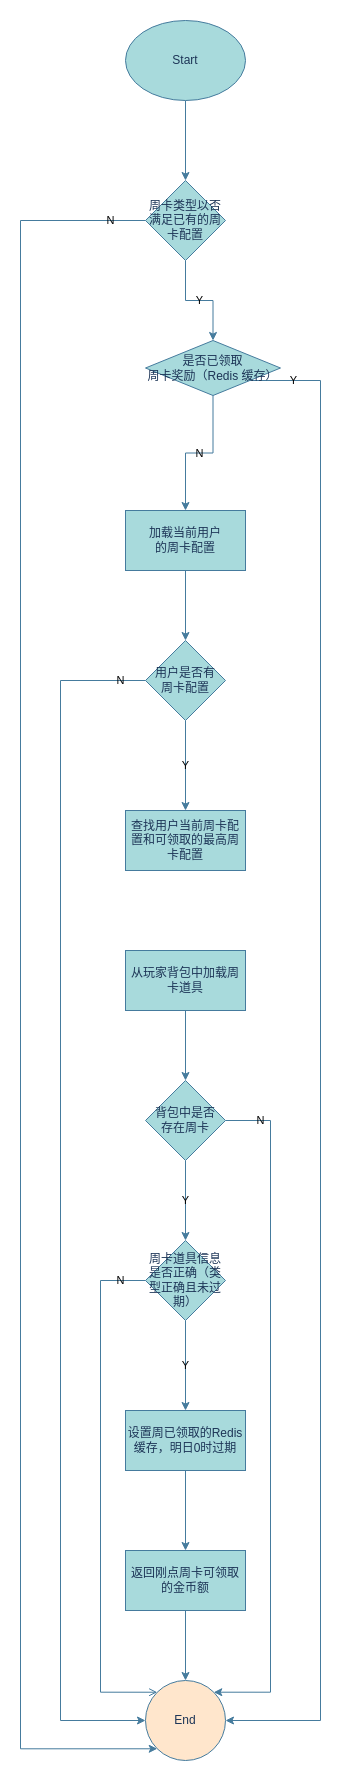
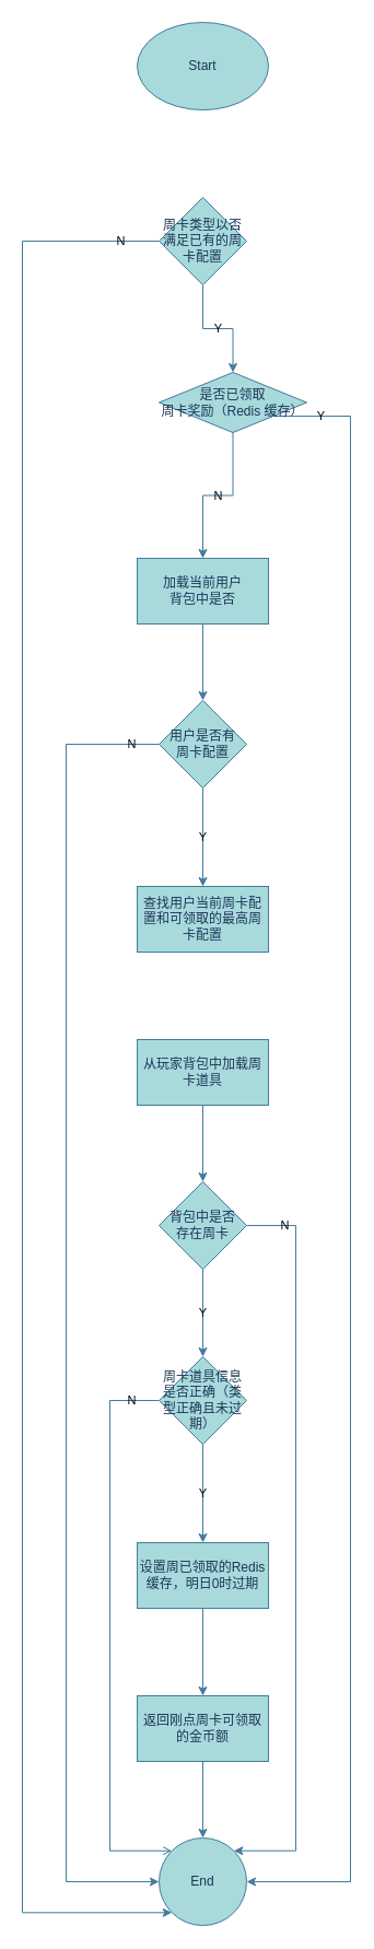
  <mxCell id="0" />
  <mxCell id="1" parent="0" />
- <mxCell id="2" value="" style="edgeStyle=orthogonalEdgeStyle;rounded=0;orthogonalLoop=1;jettySize=auto;html=1;labelBackgroundColor=none;strokeColor=#457B9D;fontColor=default;" edge="1" parent="1" source="3" target="6"><mxGeometry relative="1" as="geometry" /></mxCell>
  <mxCell id="3" value="Start" style="ellipse;whiteSpace=wrap;html=1;labelBackgroundColor=none;fillColor=#A8DADC;strokeColor=#457B9D;fontColor=#1D3557;" vertex="1" parent="1"><mxGeometry x="125" y="20" width="120" height="80" as="geometry" /></mxCell>
  <mxCell id="4" value="Y" style="edgeStyle=orthogonalEdgeStyle;rounded=0;orthogonalLoop=1;jettySize=auto;html=1;labelBackgroundColor=none;strokeColor=#457B9D;fontColor=default;" edge="1" parent="1" source="6" target="9"><mxGeometry relative="1" as="geometry" /></mxCell>
  <mxCell id="5" value="N" style="edgeStyle=orthogonalEdgeStyle;rounded=0;orthogonalLoop=1;jettySize=auto;html=1;entryX=0;entryY=1;entryDx=0;entryDy=0;labelBackgroundColor=none;strokeColor=#457B9D;fontColor=default;" edge="1" parent="1" source="6" target="28"><mxGeometry x="-0.961" relative="1" as="geometry"><Array as="points"><mxPoint x="20" y="220" /><mxPoint x="20" y="1748" /></Array><mxPoint as="offset" /></mxGeometry></mxCell>
  <mxCell id="6" value="周卡类型以否满足已有的周卡配置" style="rhombus;whiteSpace=wrap;html=1;labelBackgroundColor=none;fillColor=#A8DADC;strokeColor=#457B9D;fontColor=#1D3557;" vertex="1" parent="1"><mxGeometry x="145" y="180" width="80" height="80" as="geometry" /></mxCell>
  <mxCell id="7" value="N" style="edgeStyle=orthogonalEdgeStyle;rounded=0;orthogonalLoop=1;jettySize=auto;html=1;labelBackgroundColor=none;strokeColor=#457B9D;fontColor=default;" edge="1" parent="1" source="9" target="11"><mxGeometry relative="1" as="geometry" /></mxCell>
  <mxCell id="8" value="Y" style="edgeStyle=orthogonalEdgeStyle;rounded=0;orthogonalLoop=1;jettySize=auto;html=1;entryX=1;entryY=0.5;entryDx=0;entryDy=0;labelBackgroundColor=none;strokeColor=#457B9D;fontColor=default;" edge="1" parent="1" source="9" target="28"><mxGeometry x="-0.941" relative="1" as="geometry"><Array as="points"><mxPoint x="320" y="380" /><mxPoint x="320" y="1720" /></Array><mxPoint as="offset" /></mxGeometry></mxCell>
  <mxCell id="9" value="是否已领取&lt;br&gt;周卡奖励（Redis 缓存）" style="rhombus;whiteSpace=wrap;html=1;labelBackgroundColor=none;fillColor=#A8DADC;strokeColor=#457B9D;fontColor=#1D3557;" vertex="1" parent="1"><mxGeometry x="145" y="340" width="135" height="55" as="geometry" /></mxCell>
  <mxCell id="10" value="" style="edgeStyle=orthogonalEdgeStyle;rounded=0;orthogonalLoop=1;jettySize=auto;html=1;labelBackgroundColor=none;strokeColor=#457B9D;fontColor=default;" edge="1" parent="1" source="11" target="14"><mxGeometry relative="1" as="geometry" /></mxCell>
- <mxCell id="11" value="加载当前用户&lt;br&gt;的周卡配置" style="whiteSpace=wrap;html=1;labelBackgroundColor=none;fillColor=#A8DADC;strokeColor=#457B9D;fontColor=#1D3557;" vertex="1" parent="1"><mxGeometry x="125" y="510" width="120" height="60" as="geometry" /></mxCell>
+ <mxCell id="11" value="加载当前用户&lt;br&gt;背包中是否" style="whiteSpace=wrap;html=1;labelBackgroundColor=none;fillColor=#A8DADC;strokeColor=#457B9D;fontColor=#1D3557;" vertex="1" parent="1"><mxGeometry x="125" y="510" width="120" height="60" as="geometry" /></mxCell>
  <mxCell id="12" value="Y" style="edgeStyle=orthogonalEdgeStyle;rounded=0;orthogonalLoop=1;jettySize=auto;html=1;labelBackgroundColor=none;strokeColor=#457B9D;fontColor=default;" edge="1" parent="1" source="14" target="15"><mxGeometry relative="1" as="geometry" /></mxCell>
  <mxCell id="13" value="N" style="edgeStyle=orthogonalEdgeStyle;rounded=0;orthogonalLoop=1;jettySize=auto;html=1;entryX=0;entryY=0.5;entryDx=0;entryDy=0;labelBackgroundColor=none;strokeColor=#457B9D;fontColor=default;" edge="1" parent="1" source="14" target="28"><mxGeometry x="-0.959" relative="1" as="geometry"><Array as="points"><mxPoint x="60" y="680" /><mxPoint x="60" y="1720" /></Array><mxPoint as="offset" /></mxGeometry></mxCell>
  <mxCell id="14" value="用户是否有&lt;br&gt;周卡配置" style="rhombus;whiteSpace=wrap;html=1;labelBackgroundColor=none;fillColor=#A8DADC;strokeColor=#457B9D;fontColor=#1D3557;" vertex="1" parent="1"><mxGeometry x="145" y="640" width="80" height="80" as="geometry" /></mxCell>
  <mxCell id="15" value="查找用户当前周卡配置和可领取的最高周卡配置" style="whiteSpace=wrap;html=1;labelBackgroundColor=none;fillColor=#A8DADC;strokeColor=#457B9D;fontColor=#1D3557;" vertex="1" parent="1"><mxGeometry x="125" y="810" width="120" height="60" as="geometry" /></mxCell>
  <mxCell id="16" value="" style="edgeStyle=orthogonalEdgeStyle;rounded=0;orthogonalLoop=1;jettySize=auto;html=1;labelBackgroundColor=none;strokeColor=#457B9D;fontColor=default;" edge="1" parent="1" source="17" target="20"><mxGeometry relative="1" as="geometry" /></mxCell>
  <mxCell id="17" value="从玩家背包中加载周卡道具" style="whiteSpace=wrap;html=1;labelBackgroundColor=none;fillColor=#A8DADC;strokeColor=#457B9D;fontColor=#1D3557;" vertex="1" parent="1"><mxGeometry x="125" y="950" width="120" height="60" as="geometry" /></mxCell>
  <mxCell id="18" value="Y" style="edgeStyle=orthogonalEdgeStyle;rounded=0;orthogonalLoop=1;jettySize=auto;html=1;labelBackgroundColor=none;strokeColor=#457B9D;fontColor=default;" edge="1" parent="1" source="20" target="23"><mxGeometry relative="1" as="geometry" /></mxCell>
  <mxCell id="19" value="N" style="edgeStyle=orthogonalEdgeStyle;rounded=0;orthogonalLoop=1;jettySize=auto;html=1;entryX=1;entryY=0;entryDx=0;entryDy=0;labelBackgroundColor=none;strokeColor=#457B9D;fontColor=default;" edge="1" parent="1" source="20" target="28"><mxGeometry x="-0.896" relative="1" as="geometry"><Array as="points"><mxPoint x="270" y="1120" /><mxPoint x="270" y="1692" /></Array><mxPoint as="offset" /></mxGeometry></mxCell>
  <mxCell id="20" value="背包中是否&lt;br&gt;存在周卡" style="rhombus;whiteSpace=wrap;html=1;labelBackgroundColor=none;fillColor=#A8DADC;strokeColor=#457B9D;fontColor=#1D3557;" vertex="1" parent="1"><mxGeometry x="145" y="1080" width="80" height="80" as="geometry" /></mxCell>
  <mxCell id="21" value="Y" style="edgeStyle=orthogonalEdgeStyle;rounded=0;orthogonalLoop=1;jettySize=auto;html=1;labelBackgroundColor=none;strokeColor=#457B9D;fontColor=default;" edge="1" parent="1" source="23" target="25"><mxGeometry relative="1" as="geometry" /></mxCell>
  <mxCell id="22" value="N" style="edgeStyle=orthogonalEdgeStyle;rounded=0;orthogonalLoop=1;jettySize=auto;html=1;entryX=0;entryY=0;entryDx=0;entryDy=0;labelBackgroundColor=none;strokeColor=#457B9D;fontColor=default;endArrow=open;" edge="1" parent="1" source="23" target="28"><mxGeometry x="-0.903" relative="1" as="geometry"><Array as="points"><mxPoint x="100" y="1280" /><mxPoint x="100" y="1692" /></Array><mxPoint as="offset" /></mxGeometry></mxCell>
  <mxCell id="23" value="周卡道具信息是否正确（类型正确且未过期）" style="rhombus;whiteSpace=wrap;html=1;labelBackgroundColor=none;fillColor=#A8DADC;strokeColor=#457B9D;fontColor=#1D3557;" vertex="1" parent="1"><mxGeometry x="145" y="1240" width="80" height="80" as="geometry" /></mxCell>
  <mxCell id="24" value="" style="edgeStyle=orthogonalEdgeStyle;rounded=0;orthogonalLoop=1;jettySize=auto;html=1;labelBackgroundColor=none;strokeColor=#457B9D;fontColor=default;" edge="1" parent="1" source="25" target="27"><mxGeometry relative="1" as="geometry" /></mxCell>
  <mxCell id="25" value="设置周已领取的Redis缓存，明日0时过期" style="whiteSpace=wrap;html=1;labelBackgroundColor=none;fillColor=#A8DADC;strokeColor=#457B9D;fontColor=#1D3557;" vertex="1" parent="1"><mxGeometry x="125" y="1410" width="120" height="60" as="geometry" /></mxCell>
  <mxCell id="26" value="" style="edgeStyle=orthogonalEdgeStyle;rounded=0;orthogonalLoop=1;jettySize=auto;html=1;labelBackgroundColor=none;strokeColor=#457B9D;fontColor=default;" edge="1" parent="1" source="27" target="28"><mxGeometry relative="1" as="geometry" /></mxCell>
  <mxCell id="27" value="返回刚点周卡可领取的金币额" style="whiteSpace=wrap;html=1;labelBackgroundColor=none;fillColor=#A8DADC;strokeColor=#457B9D;fontColor=#1D3557;" vertex="1" parent="1"><mxGeometry x="125" y="1550" width="120" height="60" as="geometry" /></mxCell>
- <mxCell id="28" value="End" style="ellipse;whiteSpace=wrap;html=1;labelBackgroundColor=none;fillColor=#ffe6cc;strokeColor=#457B9D;fontColor=#1D3557;" vertex="1" parent="1"><mxGeometry x="145" y="1680" width="80" height="80" as="geometry" /></mxCell>
+ <mxCell id="28" value="End" style="ellipse;whiteSpace=wrap;html=1;labelBackgroundColor=none;fillColor=#A8DADC;strokeColor=#457B9D;fontColor=#1D3557;" vertex="1" parent="1"><mxGeometry x="145" y="1680" width="80" height="80" as="geometry" /></mxCell>
